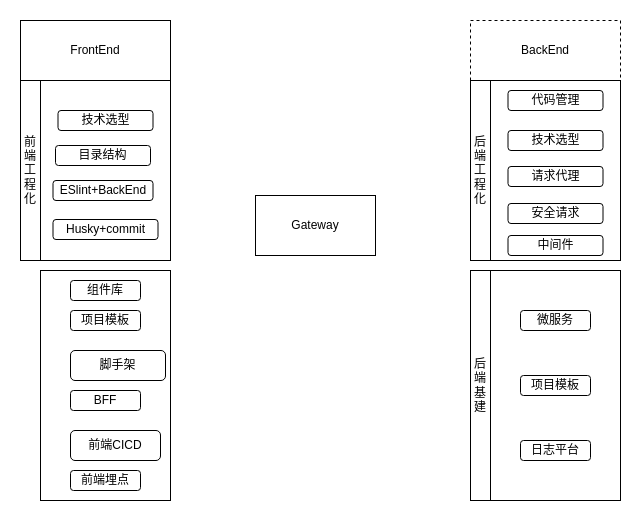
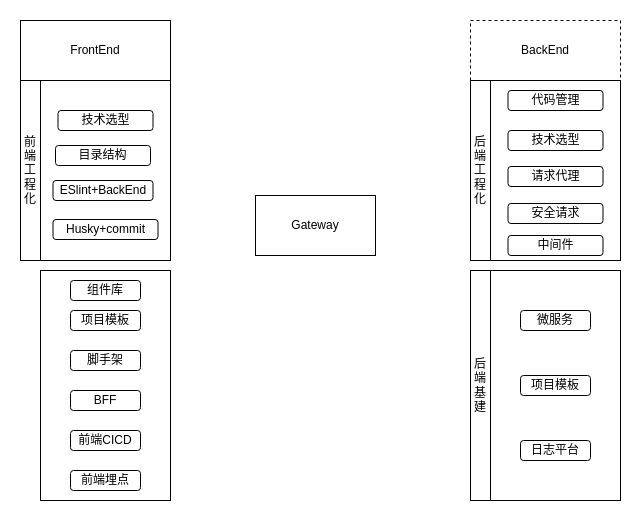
  <mxCell id="0" style=";html=1;" />
  <mxCell id="1" style=";html=1;" parent="0" />
  <mxCell id="2" value="FrontEnd" style="rounded=0;whiteSpace=wrap;html=1;" vertex="1" parent="1"><mxGeometry x="20" y="20" width="150" height="60" as="geometry" /></mxCell>
  <mxCell id="3" value="Gateway" style="rounded=0;whiteSpace=wrap;html=1;" vertex="1" parent="1"><mxGeometry x="255" y="195" width="120" height="60" as="geometry" /></mxCell>
  <mxCell id="4" value="BackEnd" style="rounded=0;whiteSpace=wrap;html=1;dashed=1;" vertex="1" parent="1"><mxGeometry x="470" y="20" width="150" height="60" as="geometry" /></mxCell>
  <mxCell id="5" value="前端工程化" style="rounded=0;whiteSpace=wrap;html=1;" vertex="1" parent="1"><mxGeometry x="20" y="80" width="20" height="180" as="geometry" /></mxCell>
  <mxCell id="6" value="" style="rounded=0;whiteSpace=wrap;html=1;" vertex="1" parent="1"><mxGeometry x="40" y="80" width="130" height="180" as="geometry" /></mxCell>
  <mxCell id="7" value="技术选型" style="rounded=1;whiteSpace=wrap;html=1;" vertex="1" parent="1"><mxGeometry x="57.5" y="110" width="95" height="20" as="geometry" /></mxCell>
  <mxCell id="8" value="ESlint+BackEnd" style="rounded=1;whiteSpace=wrap;html=1;" vertex="1" parent="1"><mxGeometry x="52.5" y="180" width="100" height="20" as="geometry" /></mxCell>
  <mxCell id="9" value="Husky+commit" style="rounded=1;whiteSpace=wrap;html=1;" vertex="1" parent="1"><mxGeometry x="52.5" y="219" width="105" height="20" as="geometry" /></mxCell>
  <mxCell id="10" value="" style="rounded=0;whiteSpace=wrap;html=1;" vertex="1" parent="1"><mxGeometry x="40" y="270" width="130" height="230" as="geometry" /></mxCell>
  <mxCell id="11" value="组件库" style="rounded=1;whiteSpace=wrap;html=1;" vertex="1" parent="1"><mxGeometry x="70" y="280" width="70" height="20" as="geometry" /></mxCell>
- <mxCell id="12" value="脚手架" style="rounded=1;whiteSpace=wrap;html=1;" vertex="1" parent="1"><mxGeometry x="70" y="350" width="95" height="30" as="geometry" /></mxCell>
+ <mxCell id="12" value="脚手架" style="rounded=1;whiteSpace=wrap;html=1;" vertex="1" parent="1"><mxGeometry x="70" y="350" width="70" height="20" as="geometry" /></mxCell>
  <mxCell id="13" value="BFF" style="rounded=1;whiteSpace=wrap;html=1;" vertex="1" parent="1"><mxGeometry x="70" y="390" width="70" height="20" as="geometry" /></mxCell>
- <mxCell id="14" value="前端CICD" style="rounded=1;whiteSpace=wrap;html=1;" vertex="1" parent="1"><mxGeometry x="70" y="430" width="90" height="30" as="geometry" /></mxCell>
+ <mxCell id="14" value="前端CICD" style="rounded=1;whiteSpace=wrap;html=1;" vertex="1" parent="1"><mxGeometry x="70" y="430" width="70" height="20" as="geometry" /></mxCell>
  <mxCell id="15" value="前端埋点" style="rounded=1;whiteSpace=wrap;html=1;" vertex="1" parent="1"><mxGeometry x="70" y="470" width="70" height="20" as="geometry" /></mxCell>
  <mxCell id="16" value="项目模板" style="rounded=1;whiteSpace=wrap;html=1;" vertex="1" parent="1"><mxGeometry x="70" y="310" width="70" height="20" as="geometry" /></mxCell>
  <mxCell id="17" value="目录结构" style="rounded=1;whiteSpace=wrap;html=1;" vertex="1" parent="1"><mxGeometry x="55" y="145" width="95" height="20" as="geometry" /></mxCell>
  <mxCell id="18" value="后端工程化" style="rounded=0;whiteSpace=wrap;html=1;" vertex="1" parent="1"><mxGeometry x="470" y="80" width="20" height="180" as="geometry" /></mxCell>
  <mxCell id="19" value="" style="rounded=0;whiteSpace=wrap;html=1;" vertex="1" parent="1"><mxGeometry x="490" y="80" width="130" height="180" as="geometry" /></mxCell>
  <mxCell id="20" value="代码管理" style="rounded=1;whiteSpace=wrap;html=1;" vertex="1" parent="1"><mxGeometry x="507.5" y="90" width="95" height="20" as="geometry" /></mxCell>
  <mxCell id="21" value="技术选型" style="rounded=1;whiteSpace=wrap;html=1;" vertex="1" parent="1"><mxGeometry x="507.5" y="130" width="95" height="20" as="geometry" /></mxCell>
  <mxCell id="22" value="请求代理" style="rounded=1;whiteSpace=wrap;html=1;" vertex="1" parent="1"><mxGeometry x="507.5" y="166" width="95" height="20" as="geometry" /></mxCell>
  <mxCell id="23" value="" style="rounded=0;whiteSpace=wrap;html=1;" vertex="1" parent="1"><mxGeometry x="490" y="270" width="130" height="230" as="geometry" /></mxCell>
  <mxCell id="24" value="微服务" style="rounded=1;whiteSpace=wrap;html=1;" vertex="1" parent="1"><mxGeometry x="520" y="310" width="70" height="20" as="geometry" /></mxCell>
  <mxCell id="25" value="日志平台" style="rounded=1;whiteSpace=wrap;html=1;" vertex="1" parent="1"><mxGeometry x="520" y="440" width="70" height="20" as="geometry" /></mxCell>
  <mxCell id="26" value="项目模板" style="rounded=1;whiteSpace=wrap;html=1;" vertex="1" parent="1"><mxGeometry x="520" y="375" width="70" height="20" as="geometry" /></mxCell>
  <mxCell id="27" value="后端基建" style="rounded=0;whiteSpace=wrap;html=1;" vertex="1" parent="1"><mxGeometry x="470" y="270" width="20" height="230" as="geometry" /></mxCell>
  <mxCell id="28" value="安全请求" style="rounded=1;whiteSpace=wrap;html=1;" vertex="1" parent="1"><mxGeometry x="507.5" y="203" width="95" height="20" as="geometry" /></mxCell>
  <mxCell id="29" value="中间件" style="rounded=1;whiteSpace=wrap;html=1;" vertex="1" parent="1"><mxGeometry x="507.5" y="235" width="95" height="20" as="geometry" /></mxCell>
